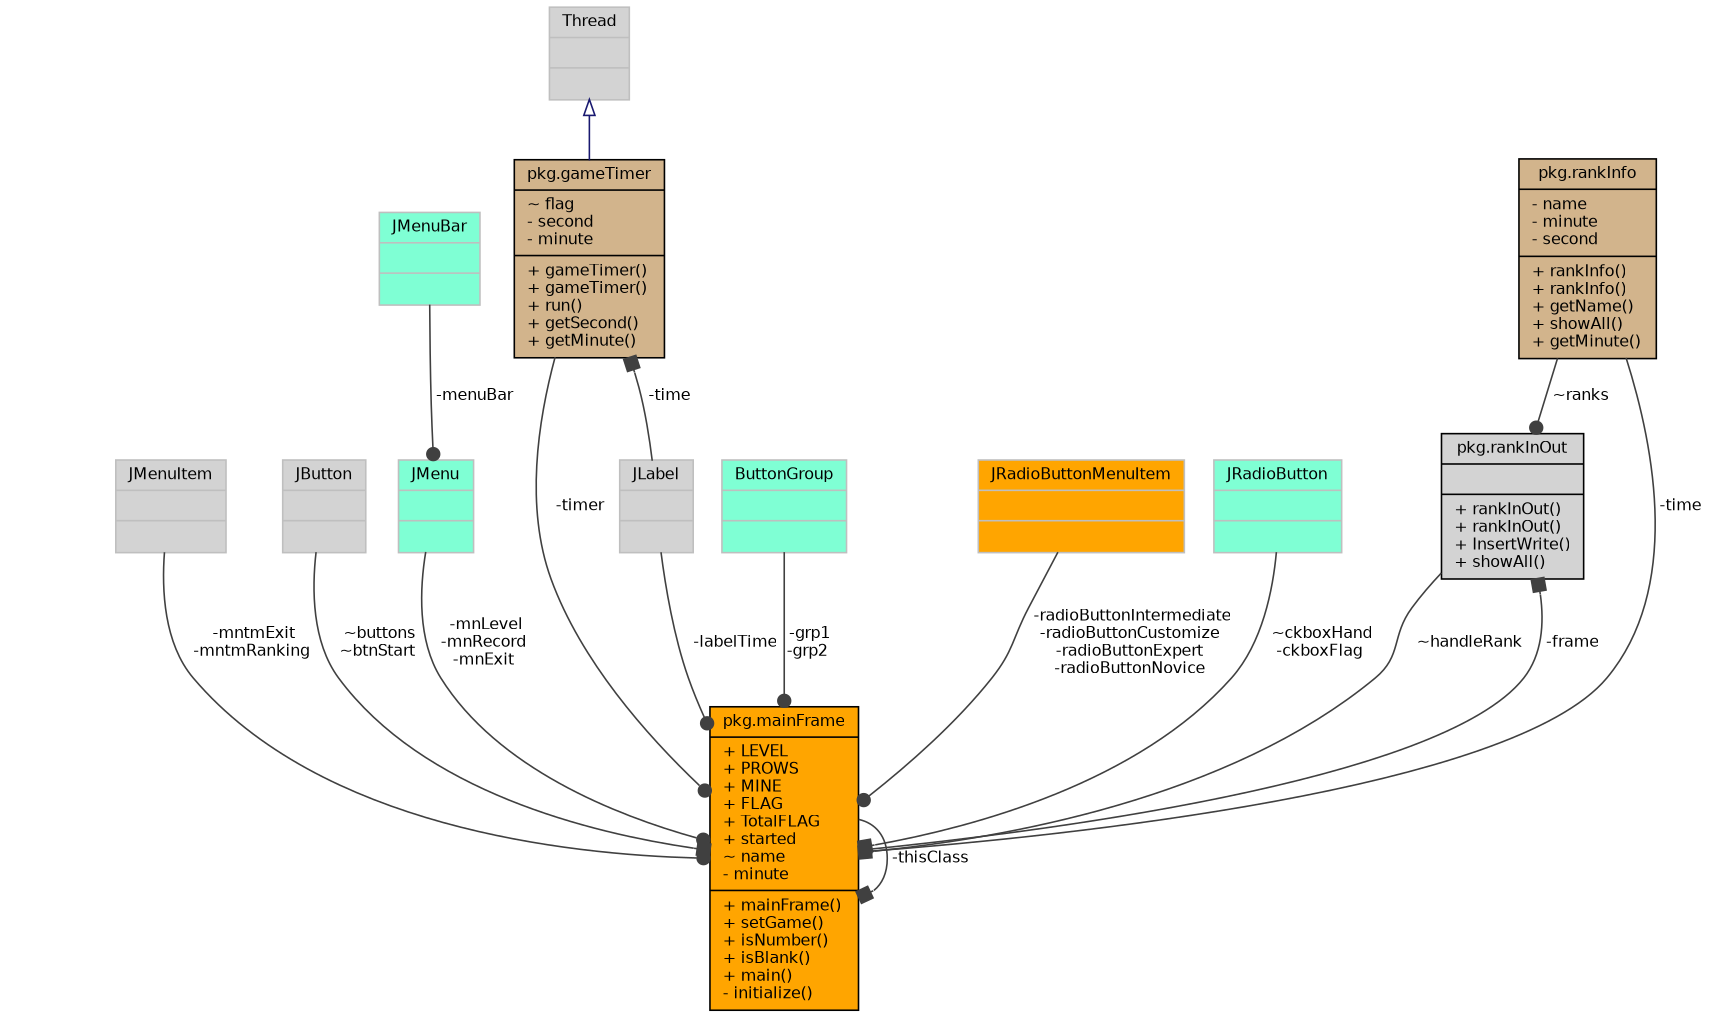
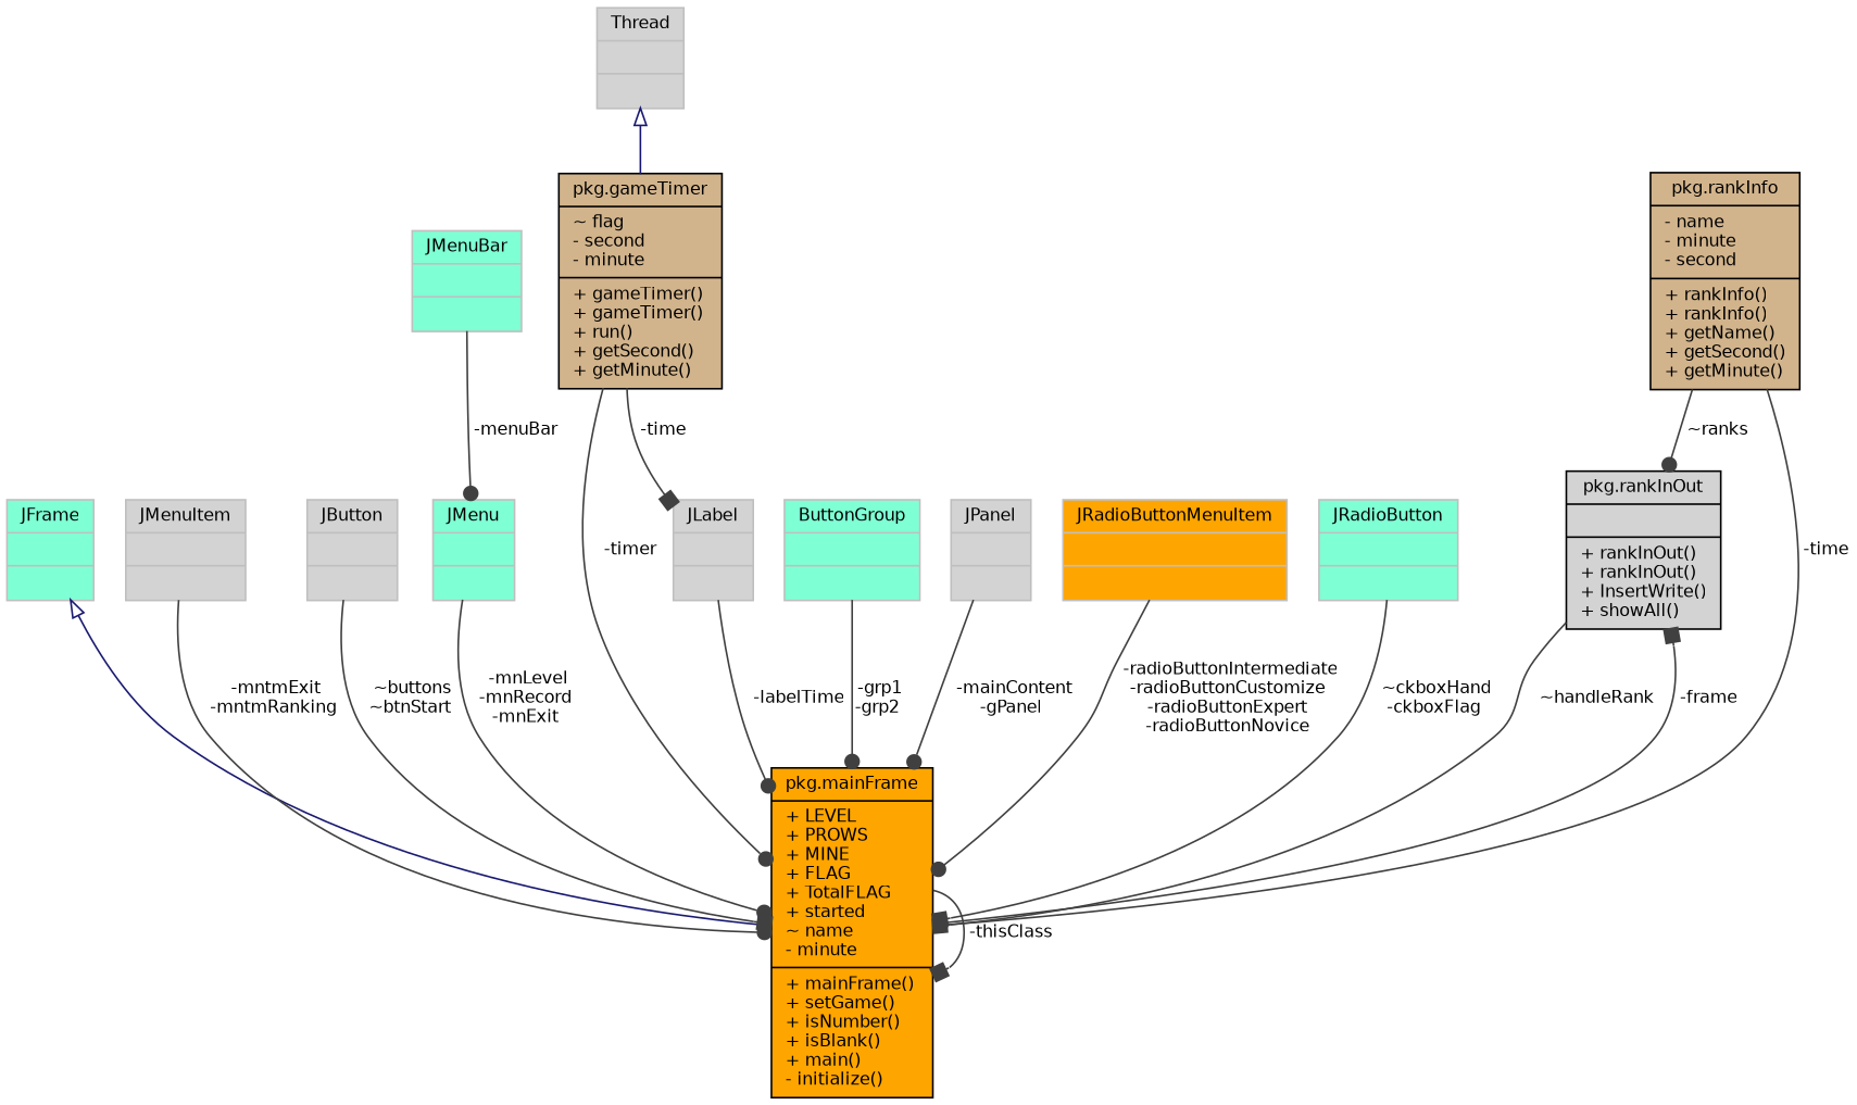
  digraph {
    node [color=grey75 fillcolor=lightgrey fontname=Helvetica fontsize=10 shape=record style=filled]
    edge [arrowhead=dot color=grey25 fontname=Helvetica fontsize=10 labelfontname=Helvetica labelfontsize=10 style=solid]
    n1 [color=black fontcolor=black height=0.2 label="{pkg.rankInOut\n||+ rankInOut()\l+ rankInOut()\l+ InsertWrite()\l+ showAll()\l}" width=0.4]
    n2 [color=black fillcolor=orange height=0.2 label="{pkg.mainFrame\n|+ LEVEL\l+ PROWS\l+ MINE\l+ FLAG\l+ TotalFLAG\l+ started\l~ name\l- minute\l|+ mainFrame()\l+ setGame()\l+ isNumber()\l+ isBlank()\l+ main()\l- initialize()\l}" width=0.4]
+   n3 [fillcolor=aquamarine height=0.2 label="{JFrame\n||}" width=0.4]
    n4 [height=0.2 label="{JMenuItem\n||}" width=0.4]
    n5 [height=0.2 label="{JButton\n||}" width=0.4]
    n6 [fillcolor=aquamarine height=0.2 label="{JMenuBar\n||}" width=0.4]
    n7 [fillcolor=aquamarine height=0.2 label="{JMenu\n||}" width=0.4]
    n8 [color=black fillcolor=tan height=0.2 label="{pkg.gameTimer\n|~ flag\l- second\l- minute\l|+ gameTimer()\l+ gameTimer()\l+ run()\l+ getSecond()\l+ getMinute()\l}" width=0.4]
    n9 [height=0.2 label="{Thread\n||}" width=0.4]
    n10 [height=0.2 label="{JLabel\n||}" width=0.4]
    n11 [fillcolor=aquamarine height=0.2 label="{ButtonGroup\n||}" width=0.4]
+   n12 [height=0.2 label="{JPanel\n||}" width=0.4]
    n13 [fillcolor=orange height=0.2 label="{JRadioButtonMenuItem\n||}" width=0.4]
    n14 [fillcolor=aquamarine height=0.2 label="{JRadioButton\n||}" width=0.4]
-   n15 [color=black fillcolor=tan height=0.2 label="{pkg.rankInfo\n|- name\l- minute\l- second\l|+ rankInfo()\l+ rankInfo()\l+ getName()\l+ showAll()\l+ getMinute()\l}" width=0.4]
+   n15 [color=black fillcolor=tan height=0.2 label="{pkg.rankInfo\n|- name\l- minute\l- second\l|+ rankInfo()\l+ rankInfo()\l+ getName()\l+ getSecond()\l+ getMinute()\l}" width=0.4]
    n1 -> n2 [arrowhead=box label=" ~handleRank"]
    n2 -> n1 [arrowhead=box label=" -frame"]
    n2 -> n2 [arrowhead=box label=" -thisClass"]
+   n3 -> n2 [arrowtail=onormal color=midnightblue dir=back arrowhead=""]
    n4 -> n2 [label=" -mntmExit\n-mntmRanking"]
    n5 -> n2 [arrowhead=box label=" ~buttons\n~btnStart"]
    n6 -> n7 [label=" -menuBar"]
    n7 -> n2 [label=" -mnLevel\n-mnRecord\n-mnExit"]
    n8 -> n2 [label=" -timer"]
    n9 -> n8 [arrowtail=onormal color=midnightblue dir=back arrowhead=""]
    n10 -> n2 [label=" -labelTime"]
-   n10 -> n8 [arrowhead=box label=" -time"]
+   n8 -> n10 [arrowhead=box label=" -time"]
    n11 -> n2 [label=" -grp1\n-grp2"]
+   n12 -> n2 [label=" -mainContent\n-gPanel"]
    n13 -> n2 [label=" -radioButtonIntermediate\n-radioButtonCustomize\n-radioButtonExpert\n-radioButtonNovice"]
    n14 -> n2 [arrowhead=box label=" ~ckboxHand\n-ckboxFlag"]
    n15 -> n1 [label=" ~ranks"]
    n15 -> n2 [label=" -time"]
  }
